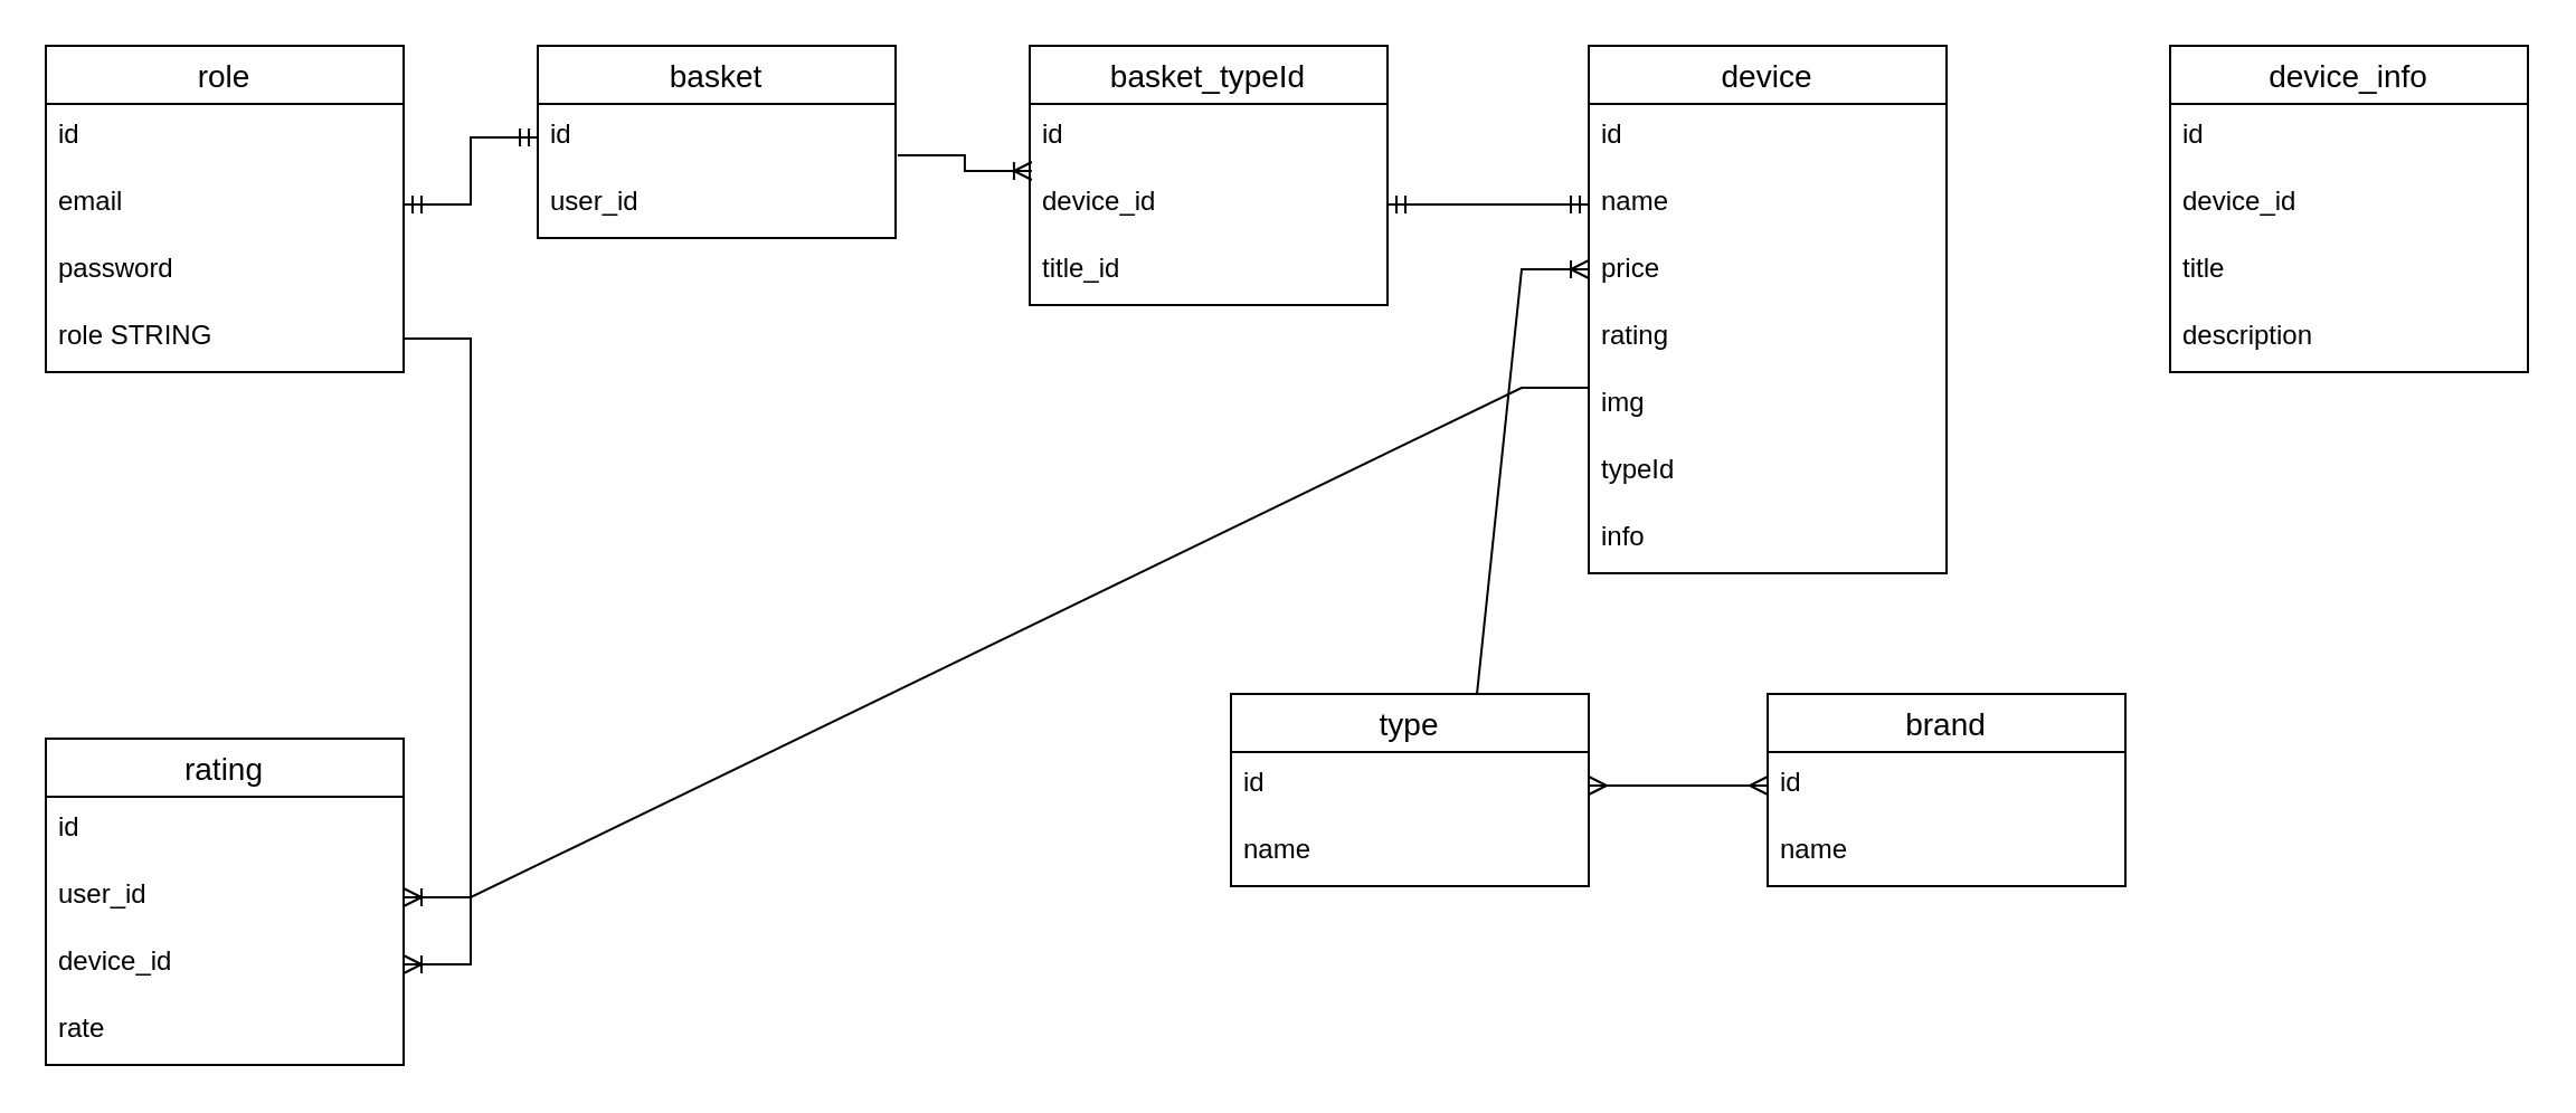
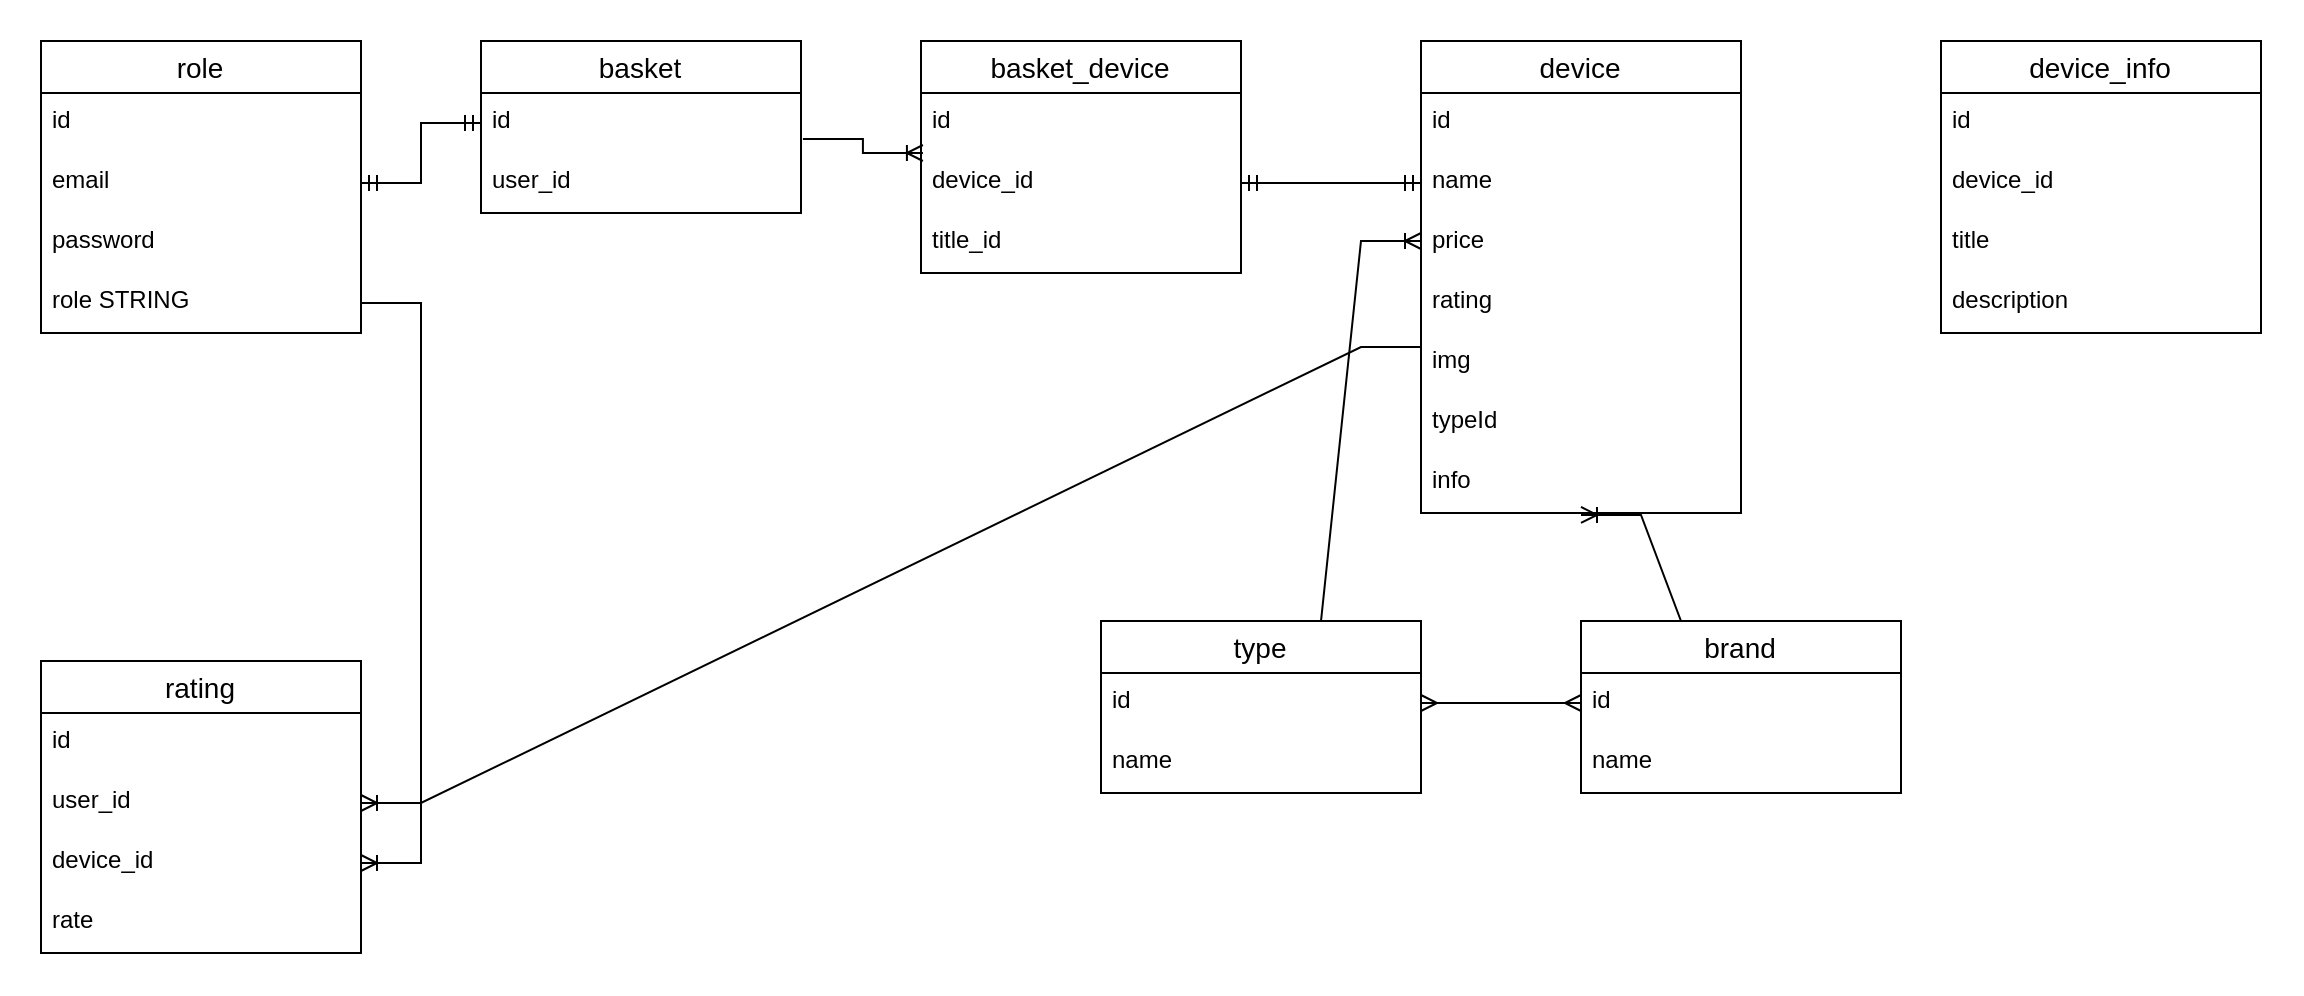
  <mxCell id="0" />
  <mxCell id="1" parent="0" />
  <mxCell id="2" value="role" style="swimlane;fontStyle=0;childLayout=stackLayout;horizontal=1;startSize=26;horizontalStack=0;resizeParent=1;resizeParentMax=0;resizeLast=0;collapsible=1;marginBottom=0;align=center;fontSize=14;" vertex="1" parent="1"><mxGeometry x="20" y="20" width="160" height="146" as="geometry" /></mxCell>
  <mxCell id="3" value="id" style="text;strokeColor=none;fillColor=none;spacingLeft=4;spacingRight=4;overflow=hidden;rotatable=0;points=[[0,0.5],[1,0.5]];portConstraint=eastwest;fontSize=12;" vertex="1" parent="2"><mxGeometry y="26" width="160" height="30" as="geometry" /></mxCell>
  <mxCell id="4" value="email" style="text;strokeColor=none;fillColor=none;spacingLeft=4;spacingRight=4;overflow=hidden;rotatable=0;points=[[0,0.5],[1,0.5]];portConstraint=eastwest;fontSize=12;" vertex="1" parent="2"><mxGeometry y="56" width="160" height="30" as="geometry" /></mxCell>
  <mxCell id="5" value="password" style="text;strokeColor=none;fillColor=none;spacingLeft=4;spacingRight=4;overflow=hidden;rotatable=0;points=[[0,0.5],[1,0.5]];portConstraint=eastwest;fontSize=12;" vertex="1" parent="2"><mxGeometry y="86" width="160" height="30" as="geometry" /></mxCell>
  <mxCell id="6" value="role STRING" style="text;strokeColor=none;fillColor=none;spacingLeft=4;spacingRight=4;overflow=hidden;rotatable=0;points=[[0,0.5],[1,0.5]];portConstraint=eastwest;fontSize=12;" vertex="1" parent="2"><mxGeometry y="116" width="160" height="30" as="geometry" /></mxCell>
  <mxCell id="7" value="basket" style="swimlane;fontStyle=0;childLayout=stackLayout;horizontal=1;startSize=26;horizontalStack=0;resizeParent=1;resizeParentMax=0;resizeLast=0;collapsible=1;marginBottom=0;align=center;fontSize=14;" vertex="1" parent="1"><mxGeometry x="240" y="20" width="160" height="86" as="geometry" /></mxCell>
  <mxCell id="8" value="id" style="text;strokeColor=none;fillColor=none;spacingLeft=4;spacingRight=4;overflow=hidden;rotatable=0;points=[[0,0.5],[1,0.5]];portConstraint=eastwest;fontSize=12;" vertex="1" parent="7"><mxGeometry y="26" width="160" height="30" as="geometry" /></mxCell>
  <mxCell id="9" value="user_id" style="text;strokeColor=none;fillColor=none;spacingLeft=4;spacingRight=4;overflow=hidden;rotatable=0;points=[[0,0.5],[1,0.5]];portConstraint=eastwest;fontSize=12;" vertex="1" parent="7"><mxGeometry y="56" width="160" height="30" as="geometry" /></mxCell>
  <mxCell id="10" value="" style="edgeStyle=entityRelationEdgeStyle;fontSize=12;html=1;endArrow=ERmandOne;startArrow=ERmandOne;rounded=0;exitX=1;exitY=0.5;exitDx=0;exitDy=0;entryX=0;entryY=0.5;entryDx=0;entryDy=0;" edge="1" parent="1" source="4" target="8"><mxGeometry width="100" height="100" relative="1" as="geometry"><mxPoint x="150" y="130" as="sourcePoint" /><mxPoint x="250" y="30" as="targetPoint" /></mxGeometry></mxCell>
  <mxCell id="11" value="device" style="swimlane;fontStyle=0;childLayout=stackLayout;horizontal=1;startSize=26;horizontalStack=0;resizeParent=1;resizeParentMax=0;resizeLast=0;collapsible=1;marginBottom=0;align=center;fontSize=14;" vertex="1" parent="1"><mxGeometry x="710" y="20" width="160" height="236" as="geometry" /></mxCell>
  <mxCell id="12" value="id" style="text;strokeColor=none;fillColor=none;spacingLeft=4;spacingRight=4;overflow=hidden;rotatable=0;points=[[0,0.5],[1,0.5]];portConstraint=eastwest;fontSize=12;" vertex="1" parent="11"><mxGeometry y="26" width="160" height="30" as="geometry" /></mxCell>
  <mxCell id="13" value="name" style="text;strokeColor=none;fillColor=none;spacingLeft=4;spacingRight=4;overflow=hidden;rotatable=0;points=[[0,0.5],[1,0.5]];portConstraint=eastwest;fontSize=12;" vertex="1" parent="11"><mxGeometry y="56" width="160" height="30" as="geometry" /></mxCell>
  <mxCell id="14" value="price" style="text;strokeColor=none;fillColor=none;spacingLeft=4;spacingRight=4;overflow=hidden;rotatable=0;points=[[0,0.5],[1,0.5]];portConstraint=eastwest;fontSize=12;" vertex="1" parent="11"><mxGeometry y="86" width="160" height="30" as="geometry" /></mxCell>
  <mxCell id="15" value="rating" style="text;strokeColor=none;fillColor=none;spacingLeft=4;spacingRight=4;overflow=hidden;rotatable=0;points=[[0,0.5],[1,0.5]];portConstraint=eastwest;fontSize=12;" vertex="1" parent="11"><mxGeometry y="116" width="160" height="30" as="geometry" /></mxCell>
  <mxCell id="16" value="img" style="text;strokeColor=none;fillColor=none;spacingLeft=4;spacingRight=4;overflow=hidden;rotatable=0;points=[[0,0.5],[1,0.5]];portConstraint=eastwest;fontSize=12;" vertex="1" parent="11"><mxGeometry y="146" width="160" height="30" as="geometry" /></mxCell>
  <mxCell id="17" value="typeId" style="text;strokeColor=none;fillColor=none;spacingLeft=4;spacingRight=4;overflow=hidden;rotatable=0;points=[[0,0.5],[1,0.5]];portConstraint=eastwest;fontSize=12;" vertex="1" parent="11"><mxGeometry y="176" width="160" height="30" as="geometry" /></mxCell>
  <mxCell id="18" value="info" style="text;strokeColor=none;fillColor=none;spacingLeft=4;spacingRight=4;overflow=hidden;rotatable=0;points=[[0,0.5],[1,0.5]];portConstraint=eastwest;fontSize=12;" vertex="1" parent="11"><mxGeometry y="206" width="160" height="30" as="geometry" /></mxCell>
  <mxCell id="19" value="type" style="swimlane;fontStyle=0;childLayout=stackLayout;horizontal=1;startSize=26;horizontalStack=0;resizeParent=1;resizeParentMax=0;resizeLast=0;collapsible=1;marginBottom=0;align=center;fontSize=14;" vertex="1" parent="1"><mxGeometry x="550" y="310" width="160" height="86" as="geometry" /></mxCell>
  <mxCell id="20" value="id" style="text;strokeColor=none;fillColor=none;spacingLeft=4;spacingRight=4;overflow=hidden;rotatable=0;points=[[0,0.5],[1,0.5]];portConstraint=eastwest;fontSize=12;" vertex="1" parent="19"><mxGeometry y="26" width="160" height="30" as="geometry" /></mxCell>
  <mxCell id="21" value="name" style="text;strokeColor=none;fillColor=none;spacingLeft=4;spacingRight=4;overflow=hidden;rotatable=0;points=[[0,0.5],[1,0.5]];portConstraint=eastwest;fontSize=12;" vertex="1" parent="19"><mxGeometry y="56" width="160" height="30" as="geometry" /></mxCell>
  <mxCell id="22" value="brand" style="swimlane;fontStyle=0;childLayout=stackLayout;horizontal=1;startSize=26;horizontalStack=0;resizeParent=1;resizeParentMax=0;resizeLast=0;collapsible=1;marginBottom=0;align=center;fontSize=14;" vertex="1" parent="1"><mxGeometry x="790" y="310" width="160" height="86" as="geometry" /></mxCell>
  <mxCell id="23" value="id" style="text;strokeColor=none;fillColor=none;spacingLeft=4;spacingRight=4;overflow=hidden;rotatable=0;points=[[0,0.5],[1,0.5]];portConstraint=eastwest;fontSize=12;" vertex="1" parent="22"><mxGeometry y="26" width="160" height="30" as="geometry" /></mxCell>
  <mxCell id="24" value="name" style="text;strokeColor=none;fillColor=none;spacingLeft=4;spacingRight=4;overflow=hidden;rotatable=0;points=[[0,0.5],[1,0.5]];portConstraint=eastwest;fontSize=12;" vertex="1" parent="22"><mxGeometry y="56" width="160" height="30" as="geometry" /></mxCell>
  <mxCell id="25" value="" style="edgeStyle=entityRelationEdgeStyle;fontSize=12;html=1;endArrow=ERoneToMany;rounded=0;exitX=0.5;exitY=0;exitDx=0;exitDy=0;" edge="1" parent="1" source="19"><mxGeometry width="100" height="100" relative="1" as="geometry"><mxPoint x="610" y="220" as="sourcePoint" /><mxPoint x="710" y="120" as="targetPoint" /></mxGeometry></mxCell>
+ <mxCell id="26" value="" style="edgeStyle=entityRelationEdgeStyle;fontSize=12;html=1;endArrow=ERoneToMany;rounded=0;exitX=0.5;exitY=0;exitDx=0;exitDy=0;entryX=0.5;entryY=1.033;entryDx=0;entryDy=0;entryPerimeter=0;" edge="1" parent="1" source="22" target="18"><mxGeometry width="100" height="100" relative="1" as="geometry"><mxPoint x="950" y="374" as="sourcePoint" /><mxPoint x="800" y="260" as="targetPoint" /></mxGeometry></mxCell>
  <mxCell id="27" value="" style="edgeStyle=entityRelationEdgeStyle;fontSize=12;html=1;endArrow=ERmany;startArrow=ERmany;rounded=0;exitX=1;exitY=0.5;exitDx=0;exitDy=0;entryX=0;entryY=0.5;entryDx=0;entryDy=0;" edge="1" parent="1" source="20" target="23"><mxGeometry width="100" height="100" relative="1" as="geometry"><mxPoint x="870" y="430" as="sourcePoint" /><mxPoint x="970" y="330" as="targetPoint" /></mxGeometry></mxCell>
  <mxCell id="28" value="device_info" style="swimlane;fontStyle=0;childLayout=stackLayout;horizontal=1;startSize=26;horizontalStack=0;resizeParent=1;resizeParentMax=0;resizeLast=0;collapsible=1;marginBottom=0;align=center;fontSize=14;" vertex="1" parent="1"><mxGeometry x="970" y="20" width="160" height="146" as="geometry" /></mxCell>
  <mxCell id="29" value="id" style="text;strokeColor=none;fillColor=none;spacingLeft=4;spacingRight=4;overflow=hidden;rotatable=0;points=[[0,0.5],[1,0.5]];portConstraint=eastwest;fontSize=12;" vertex="1" parent="28"><mxGeometry y="26" width="160" height="30" as="geometry" /></mxCell>
  <mxCell id="30" value="device_id" style="text;strokeColor=none;fillColor=none;spacingLeft=4;spacingRight=4;overflow=hidden;rotatable=0;points=[[0,0.5],[1,0.5]];portConstraint=eastwest;fontSize=12;" vertex="1" parent="28"><mxGeometry y="56" width="160" height="30" as="geometry" /></mxCell>
  <mxCell id="31" value="title" style="text;strokeColor=none;fillColor=none;spacingLeft=4;spacingRight=4;overflow=hidden;rotatable=0;points=[[0,0.5],[1,0.5]];portConstraint=eastwest;fontSize=12;" vertex="1" parent="28"><mxGeometry y="86" width="160" height="30" as="geometry" /></mxCell>
  <mxCell id="32" value="description" style="text;strokeColor=none;fillColor=none;spacingLeft=4;spacingRight=4;overflow=hidden;rotatable=0;points=[[0,0.5],[1,0.5]];portConstraint=eastwest;fontSize=12;" vertex="1" parent="28"><mxGeometry y="116" width="160" height="30" as="geometry" /></mxCell>
- <mxCell id="33" value="basket_typeId" style="swimlane;fontStyle=0;childLayout=stackLayout;horizontal=1;startSize=26;horizontalStack=0;resizeParent=1;resizeParentMax=0;resizeLast=0;collapsible=1;marginBottom=0;align=center;fontSize=14;" vertex="1" parent="1"><mxGeometry x="460" y="20" width="160" height="116" as="geometry" /></mxCell>
+ <mxCell id="33" value="basket_device" style="swimlane;fontStyle=0;childLayout=stackLayout;horizontal=1;startSize=26;horizontalStack=0;resizeParent=1;resizeParentMax=0;resizeLast=0;collapsible=1;marginBottom=0;align=center;fontSize=14;" vertex="1" parent="1"><mxGeometry x="460" y="20" width="160" height="116" as="geometry" /></mxCell>
  <mxCell id="34" value="id" style="text;strokeColor=none;fillColor=none;spacingLeft=4;spacingRight=4;overflow=hidden;rotatable=0;points=[[0,0.5],[1,0.5]];portConstraint=eastwest;fontSize=12;" vertex="1" parent="33"><mxGeometry y="26" width="160" height="30" as="geometry" /></mxCell>
  <mxCell id="35" value="device_id" style="text;strokeColor=none;fillColor=none;spacingLeft=4;spacingRight=4;overflow=hidden;rotatable=0;points=[[0,0.5],[1,0.5]];portConstraint=eastwest;fontSize=12;" vertex="1" parent="33"><mxGeometry y="56" width="160" height="30" as="geometry" /></mxCell>
  <mxCell id="36" value="title_id" style="text;strokeColor=none;fillColor=none;spacingLeft=4;spacingRight=4;overflow=hidden;rotatable=0;points=[[0,0.5],[1,0.5]];portConstraint=eastwest;fontSize=12;" vertex="1" parent="33"><mxGeometry y="86" width="160" height="30" as="geometry" /></mxCell>
  <mxCell id="37" value="" style="edgeStyle=entityRelationEdgeStyle;fontSize=12;html=1;endArrow=ERoneToMany;rounded=0;exitX=1.006;exitY=0.767;exitDx=0;exitDy=0;exitPerimeter=0;entryX=0.006;entryY=0;entryDx=0;entryDy=0;entryPerimeter=0;" edge="1" parent="1" source="8" target="35"><mxGeometry width="100" height="100" relative="1" as="geometry"><mxPoint x="410" y="100" as="sourcePoint" /><mxPoint x="510" y="0" as="targetPoint" /></mxGeometry></mxCell>
  <mxCell id="38" value="" style="edgeStyle=entityRelationEdgeStyle;fontSize=12;html=1;endArrow=ERmandOne;startArrow=ERmandOne;rounded=0;entryX=0;entryY=0.5;entryDx=0;entryDy=0;exitX=1;exitY=0.5;exitDx=0;exitDy=0;" edge="1" parent="1" source="35" target="13"><mxGeometry width="100" height="100" relative="1" as="geometry"><mxPoint x="410" y="100" as="sourcePoint" /><mxPoint x="510" y="0" as="targetPoint" /></mxGeometry></mxCell>
  <mxCell id="39" value="rating" style="swimlane;fontStyle=0;childLayout=stackLayout;horizontal=1;startSize=26;horizontalStack=0;resizeParent=1;resizeParentMax=0;resizeLast=0;collapsible=1;marginBottom=0;align=center;fontSize=14;" vertex="1" parent="1"><mxGeometry x="20" y="330" width="160" height="146" as="geometry" /></mxCell>
  <mxCell id="40" value="id" style="text;strokeColor=none;fillColor=none;spacingLeft=4;spacingRight=4;overflow=hidden;rotatable=0;points=[[0,0.5],[1,0.5]];portConstraint=eastwest;fontSize=12;" vertex="1" parent="39"><mxGeometry y="26" width="160" height="30" as="geometry" /></mxCell>
  <mxCell id="41" value="user_id" style="text;strokeColor=none;fillColor=none;spacingLeft=4;spacingRight=4;overflow=hidden;rotatable=0;points=[[0,0.5],[1,0.5]];portConstraint=eastwest;fontSize=12;" vertex="1" parent="39"><mxGeometry y="56" width="160" height="30" as="geometry" /></mxCell>
  <mxCell id="42" value="device_id" style="text;strokeColor=none;fillColor=none;spacingLeft=4;spacingRight=4;overflow=hidden;rotatable=0;points=[[0,0.5],[1,0.5]];portConstraint=eastwest;fontSize=12;" vertex="1" parent="39"><mxGeometry y="86" width="160" height="30" as="geometry" /></mxCell>
  <mxCell id="43" value="rate" style="text;strokeColor=none;fillColor=none;spacingLeft=4;spacingRight=4;overflow=hidden;rotatable=0;points=[[0,0.5],[1,0.5]];portConstraint=eastwest;fontSize=12;" vertex="1" parent="39"><mxGeometry y="116" width="160" height="30" as="geometry" /></mxCell>
  <mxCell id="44" value="" style="edgeStyle=entityRelationEdgeStyle;fontSize=12;html=1;endArrow=ERoneToMany;rounded=0;" edge="1" parent="1" source="6" target="42"><mxGeometry width="100" height="100" relative="1" as="geometry"><mxPoint x="380" y="330" as="sourcePoint" /><mxPoint x="370" y="240" as="targetPoint" /></mxGeometry></mxCell>
  <mxCell id="45" value="" style="edgeStyle=entityRelationEdgeStyle;fontSize=12;html=1;endArrow=ERoneToMany;rounded=0;exitX=0;exitY=0.233;exitDx=0;exitDy=0;entryX=1;entryY=0.5;entryDx=0;entryDy=0;exitPerimeter=0;" edge="1" parent="1" source="16" target="41"><mxGeometry width="100" height="100" relative="1" as="geometry"><mxPoint x="390" y="310" as="sourcePoint" /><mxPoint x="440" y="280" as="targetPoint" /></mxGeometry></mxCell>
